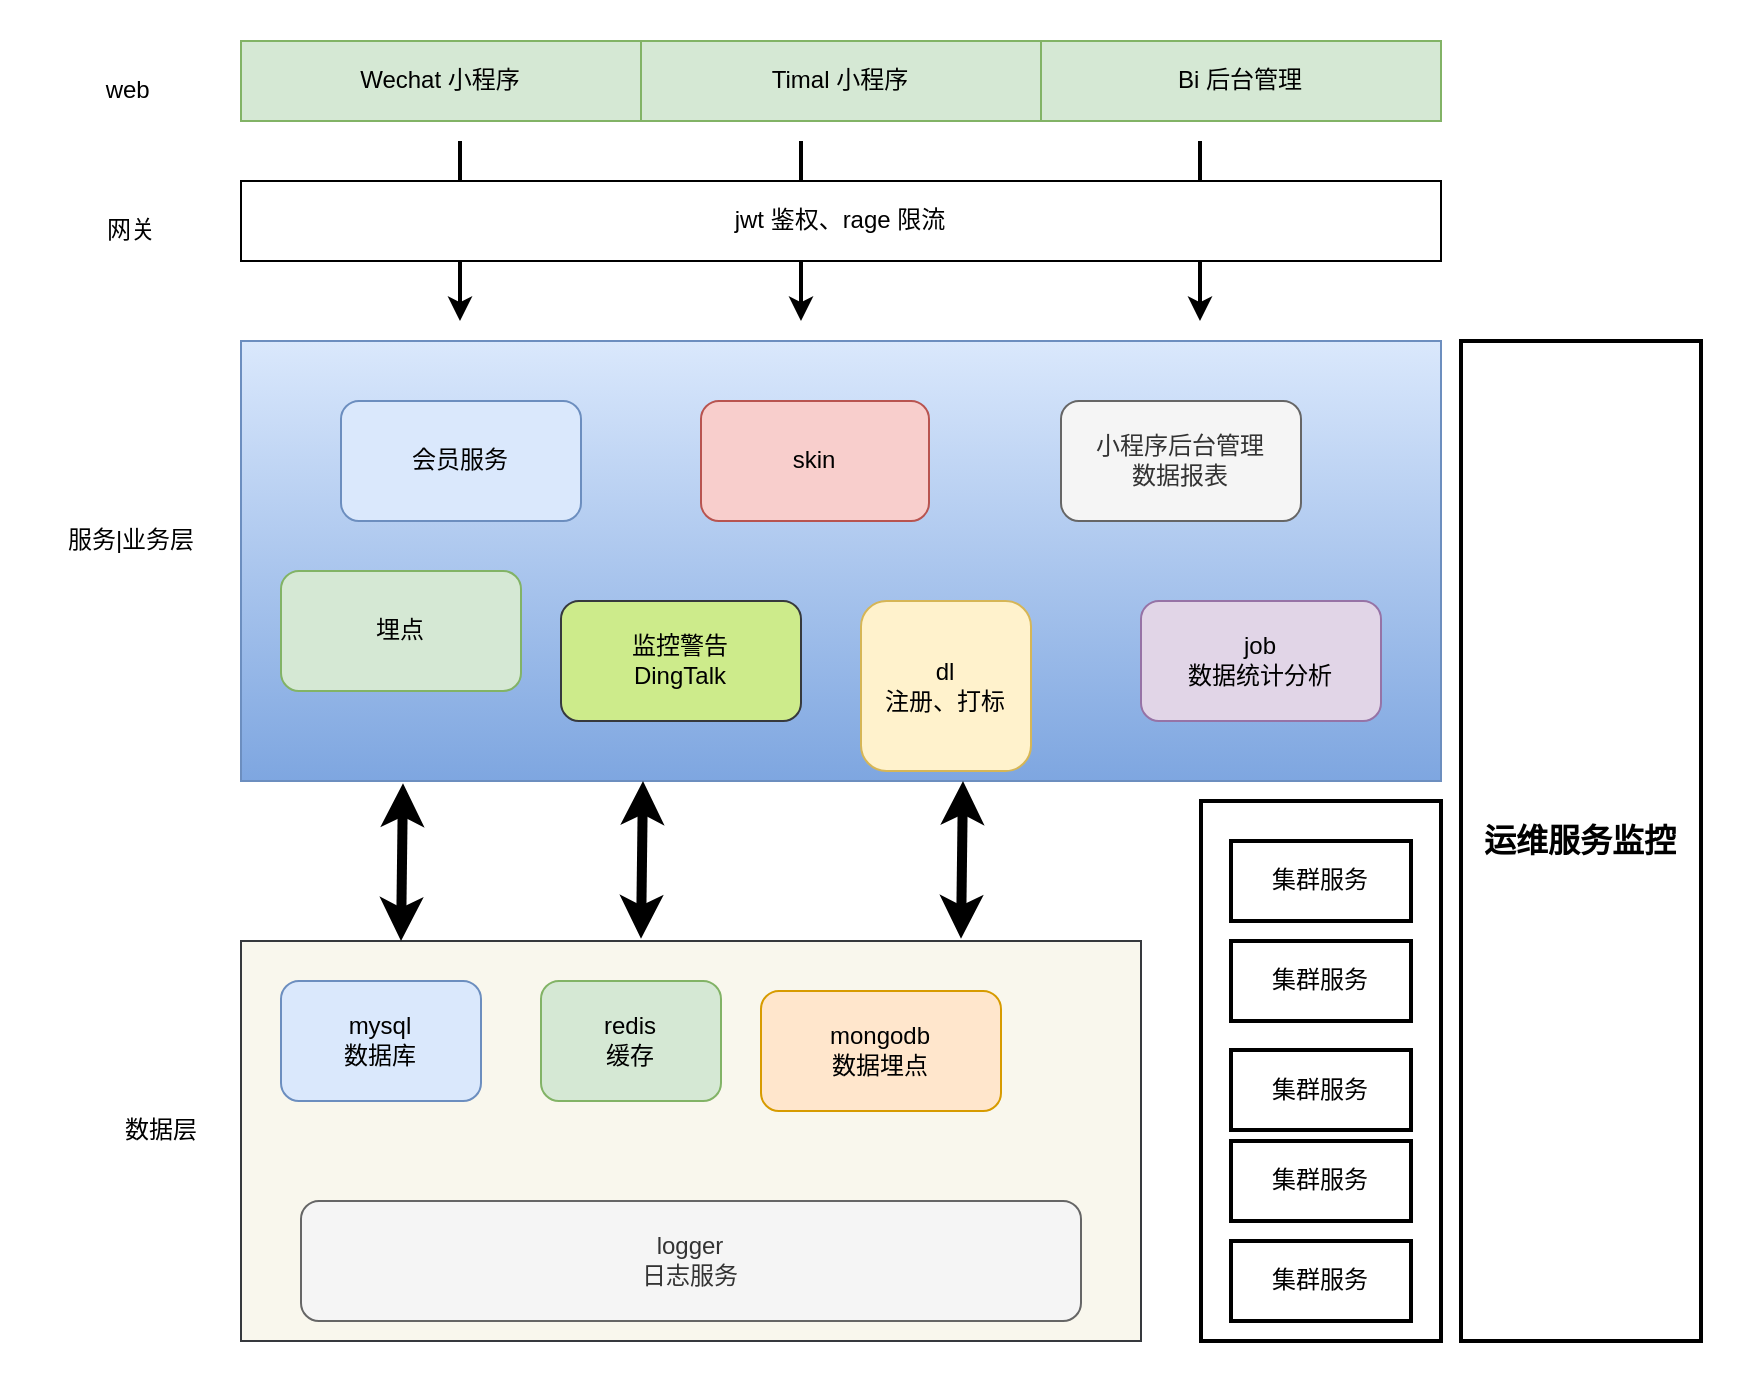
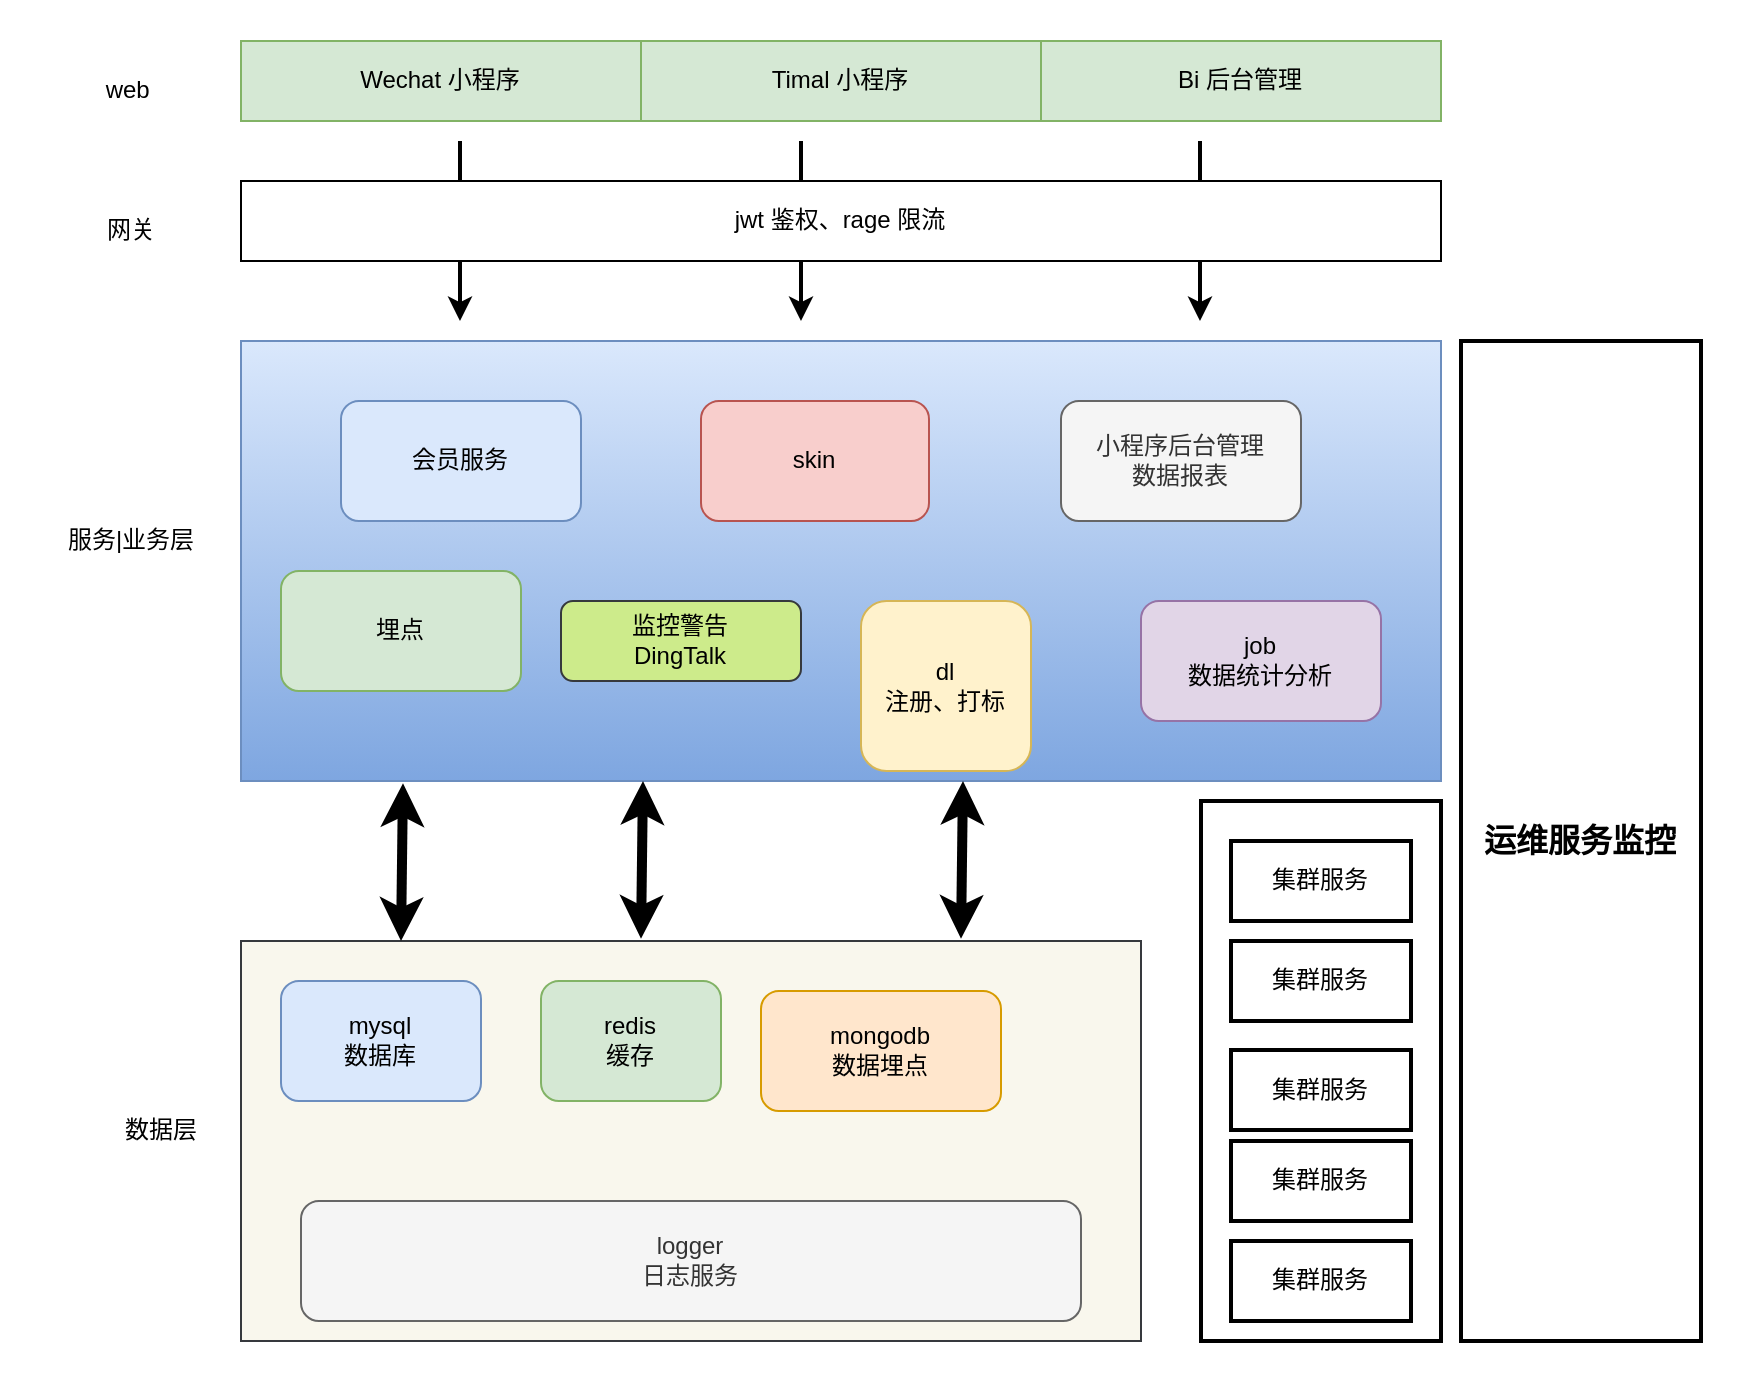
  <mxCell id="0" />
  <mxCell id="1" parent="0" />
  <mxCell id="2" value="Wechat 小程序" style="rounded=0;whiteSpace=wrap;html=1;fillColor=#d5e8d4;strokeColor=#82b366;" vertex="1" parent="1"><mxGeometry x="120" y="20" width="200" height="40" as="geometry" /></mxCell>
  <mxCell id="3" value="Timal 小程序" style="rounded=0;whiteSpace=wrap;html=1;fillColor=#d5e8d4;strokeColor=#82b366;" vertex="1" parent="1"><mxGeometry x="320" y="20" width="200" height="40" as="geometry" /></mxCell>
  <mxCell id="4" value="Bi 后台管理" style="rounded=0;whiteSpace=wrap;html=1;fillColor=#d5e8d4;strokeColor=#82b366;" vertex="1" parent="1"><mxGeometry x="520" y="20" width="200" height="40" as="geometry" /></mxCell>
  <mxCell id="5" value="web&amp;nbsp;" style="text;html=1;align=center;verticalAlign=middle;resizable=0;points=[];autosize=1;strokeColor=none;fillColor=none;strokeWidth=2;" vertex="1" parent="1"><mxGeometry y="30" width="50" height="30" as="geometry" x="40" /></mxCell>
  <mxCell id="6" value="" style="rounded=0;whiteSpace=wrap;html=1;fillColor=#dae8fc;gradientColor=#7ea6e0;strokeColor=#6c8ebf;" vertex="1" parent="1"><mxGeometry x="120" y="170" width="600" height="220" as="geometry" /></mxCell>
  <mxCell id="7" value="" style="rounded=0;whiteSpace=wrap;html=1;fillColor=#f9f7ed;strokeColor=#36393d;" vertex="1" parent="1"><mxGeometry x="120" y="470" width="450" height="200" as="geometry" /></mxCell>
  <mxCell id="8" value="mysql&lt;br&gt;数据库" style="rounded=1;whiteSpace=wrap;html=1;fillColor=#dae8fc;strokeColor=#6c8ebf;" vertex="1" parent="1"><mxGeometry x="140" y="490" width="100" height="60" as="geometry" /></mxCell>
  <mxCell id="9" value="数据层" style="text;html=1;align=center;verticalAlign=middle;resizable=0;points=[];autosize=1;strokeColor=none;fillColor=none;" vertex="1" parent="1"><mxGeometry x="50" y="550" width="60" height="30" as="geometry" /></mxCell>
  <mxCell id="10" value="redis&lt;br&gt;缓存" style="rounded=1;whiteSpace=wrap;html=1;fillColor=#d5e8d4;strokeColor=#82b366;" vertex="1" parent="1"><mxGeometry x="270" y="490" width="90" height="60" as="geometry" /></mxCell>
  <mxCell id="11" value="mongodb&lt;br&gt;数据埋点" style="rounded=1;whiteSpace=wrap;html=1;fillColor=#ffe6cc;strokeColor=#d79b00;" vertex="1" parent="1"><mxGeometry x="380" y="495" width="120" height="60" as="geometry" /></mxCell>
  <mxCell id="12" value="logger&lt;br&gt;日志服务" style="rounded=1;whiteSpace=wrap;html=1;fillColor=#f5f5f5;fontColor=#333333;strokeColor=#666666;" vertex="1" parent="1"><mxGeometry x="150" y="600" width="390" height="60" as="geometry" /></mxCell>
  <mxCell id="13" value="会员服务" style="rounded=1;whiteSpace=wrap;html=1;fillColor=#dae8fc;strokeColor=#6c8ebf;" vertex="1" parent="1"><mxGeometry x="170" y="200" width="120" height="60" as="geometry" /></mxCell>
  <mxCell id="14" value="skin" style="rounded=1;whiteSpace=wrap;html=1;fillColor=#f8cecc;strokeColor=#b85450;" vertex="1" parent="1"><mxGeometry x="350" y="200" width="114" height="60" as="geometry" /></mxCell>
  <mxCell id="15" value="dl&lt;br&gt;注册、打标" style="rounded=1;whiteSpace=wrap;html=1;fillColor=#fff2cc;strokeColor=#d6b656;" vertex="1" parent="1"><mxGeometry x="430" y="300" width="85" height="85" as="geometry" /></mxCell>
  <mxCell id="16" value="埋点" style="rounded=1;whiteSpace=wrap;html=1;fillColor=#d5e8d4;strokeColor=#82b366;" vertex="1" parent="1"><mxGeometry x="140" y="285" width="120" height="60" as="geometry" /></mxCell>
  <mxCell id="17" value="小程序后台管理&lt;br&gt;数据报表" style="rounded=1;whiteSpace=wrap;html=1;fillColor=#f5f5f5;fontColor=#333333;strokeColor=#666666;" vertex="1" parent="1"><mxGeometry x="530" y="200" width="120" height="60" as="geometry" /></mxCell>
  <mxCell id="18" value="job &lt;br&gt;数据统计分析" style="rounded=1;whiteSpace=wrap;html=1;fillColor=#e1d5e7;strokeColor=#9673a6;" vertex="1" parent="1"><mxGeometry x="570" y="300" width="120" height="60" as="geometry" /></mxCell>
  <mxCell id="19" value="" style="endArrow=classic;html=1;rounded=0;strokeWidth=2;" edge="1" parent="1"><mxGeometry relative="1" as="geometry"><mxPoint x="400" y="70" as="sourcePoint" /><mxPoint x="400" y="160" as="targetPoint" /></mxGeometry></mxCell>
  <mxCell id="20" value="Label" style="edgeLabel;resizable=0;html=1;align=center;verticalAlign=middle;rounded=1;" connectable="0" vertex="1" parent="19"><mxGeometry relative="1" as="geometry" /></mxCell>
  <mxCell id="21" value="" style="endArrow=classic;html=1;rounded=0;strokeWidth=2;" edge="1" parent="1"><mxGeometry relative="1" as="geometry"><mxPoint x="229.5" y="70" as="sourcePoint" /><mxPoint x="229.5" y="160" as="targetPoint" /></mxGeometry></mxCell>
  <mxCell id="22" value="&lt;span style=&quot;white-space: pre;&quot;&gt; &lt;/span&gt;Label" style="edgeLabel;resizable=0;html=1;align=center;verticalAlign=middle;rounded=1;" connectable="0" vertex="1" parent="21"><mxGeometry relative="1" as="geometry" /></mxCell>
  <mxCell id="23" value="" style="endArrow=classic;html=1;rounded=0;strokeWidth=2;" edge="1" parent="1"><mxGeometry relative="1" as="geometry"><mxPoint x="599.5" y="70" as="sourcePoint" /><mxPoint x="599.5" y="160" as="targetPoint" /></mxGeometry></mxCell>
  <mxCell id="24" value="Label" style="edgeLabel;resizable=0;html=1;align=center;verticalAlign=middle;rounded=1;" connectable="0" vertex="1" parent="23"><mxGeometry relative="1" as="geometry" /></mxCell>
  <mxCell id="25" value="" style="endArrow=classic;startArrow=classic;html=1;rounded=0;strokeWidth=5;entryX=0.135;entryY=1.005;entryDx=0;entryDy=0;entryPerimeter=0;" edge="1" parent="1" target="6"><mxGeometry width="50" height="50" relative="1" as="geometry"><mxPoint x="200" y="470" as="sourcePoint" /><mxPoint x="250" y="420" as="targetPoint" /></mxGeometry></mxCell>
  <mxCell id="26" value="" style="endArrow=classic;startArrow=classic;html=1;rounded=0;strokeWidth=5;entryX=0.135;entryY=1.005;entryDx=0;entryDy=0;entryPerimeter=0;" edge="1" parent="1"><mxGeometry width="50" height="50" relative="1" as="geometry"><mxPoint x="480" y="468.9" as="sourcePoint" /><mxPoint x="481" y="390" as="targetPoint" /></mxGeometry></mxCell>
  <mxCell id="27" value="" style="endArrow=classic;startArrow=classic;html=1;rounded=0;strokeWidth=5;entryX=0.135;entryY=1.005;entryDx=0;entryDy=0;entryPerimeter=0;" edge="1" parent="1"><mxGeometry width="50" height="50" relative="1" as="geometry"><mxPoint x="320" y="468.9" as="sourcePoint" /><mxPoint x="321" y="390" as="targetPoint" /></mxGeometry></mxCell>
- <mxCell id="28" value="监控警告&lt;br&gt;DingTalk" style="rounded=1;whiteSpace=wrap;html=1;fillColor=#cdeb8b;strokeColor=#36393d;" vertex="1" parent="1"><mxGeometry x="280" y="300" width="120" height="60" as="geometry" /></mxCell>
+ <mxCell id="28" value="监控警告&lt;br&gt;DingTalk" style="rounded=1;whiteSpace=wrap;html=1;fillColor=#cdeb8b;strokeColor=#36393d;" vertex="1" parent="1"><mxGeometry x="280" y="300" width="120" height="40" as="geometry" /></mxCell>
  <mxCell id="29" value="" style="rounded=0;whiteSpace=wrap;html=1;" vertex="1" parent="1"><mxGeometry x="120" y="80" height="60" as="geometry" /></mxCell>
  <mxCell id="30" value="jwt 鉴权、rage 限流" style="rounded=0;whiteSpace=wrap;html=1;" vertex="1" parent="1"><mxGeometry x="120" y="90" width="600" height="40" as="geometry" /></mxCell>
  <mxCell id="31" value="网关" style="text;html=1;align=center;verticalAlign=middle;resizable=0;points=[];autosize=1;strokeColor=none;fillColor=none;strokeWidth=2;" vertex="1" parent="1"><mxGeometry y="100" width="50" height="30" as="geometry" x="40" /></mxCell>
  <mxCell id="32" value="服务|业务层" style="text;html=1;align=center;verticalAlign=middle;resizable=0;points=[];autosize=1;strokeColor=none;fillColor=none;" vertex="1" parent="1"><mxGeometry x="20" y="255" width="90" height="30" as="geometry" /></mxCell>
  <mxCell id="33" value="" style="rounded=0;whiteSpace=wrap;html=1;strokeWidth=2;" vertex="1" parent="1"><mxGeometry x="600" y="400" width="120" height="270" as="geometry" /></mxCell>
  <mxCell id="34" value="集群服务" style="rounded=0;whiteSpace=wrap;html=1;strokeWidth=2;" vertex="1" parent="1"><mxGeometry x="615" y="420" width="90" height="40" as="geometry" /></mxCell>
  <mxCell id="35" value="集群服务" style="rounded=0;whiteSpace=wrap;html=1;strokeWidth=2;" vertex="1" parent="1"><mxGeometry x="615" y="470" width="90" height="40" as="geometry" /></mxCell>
  <mxCell id="36" value="集群服务" style="rounded=0;whiteSpace=wrap;html=1;strokeWidth=2;" vertex="1" parent="1"><mxGeometry x="615" y="524.5" width="90" height="40" as="geometry" /></mxCell>
  <mxCell id="37" value="集群服务" style="rounded=0;whiteSpace=wrap;html=1;strokeWidth=2;" vertex="1" parent="1"><mxGeometry x="615" y="570" width="90" height="40" as="geometry" /></mxCell>
  <mxCell id="38" value="集群服务" style="rounded=0;whiteSpace=wrap;html=1;strokeWidth=2;" vertex="1" parent="1"><mxGeometry x="615" y="620" width="90" height="40" as="geometry" /></mxCell>
  <mxCell id="39" value="&lt;b&gt;&lt;font style=&quot;font-size: 16px;&quot;&gt;运维服务监控&lt;/font&gt;&lt;/b&gt;" style="rounded=0;whiteSpace=wrap;html=1;strokeWidth=2;" vertex="1" parent="1"><mxGeometry x="730" y="170" width="120" height="500" as="geometry" /></mxCell>
